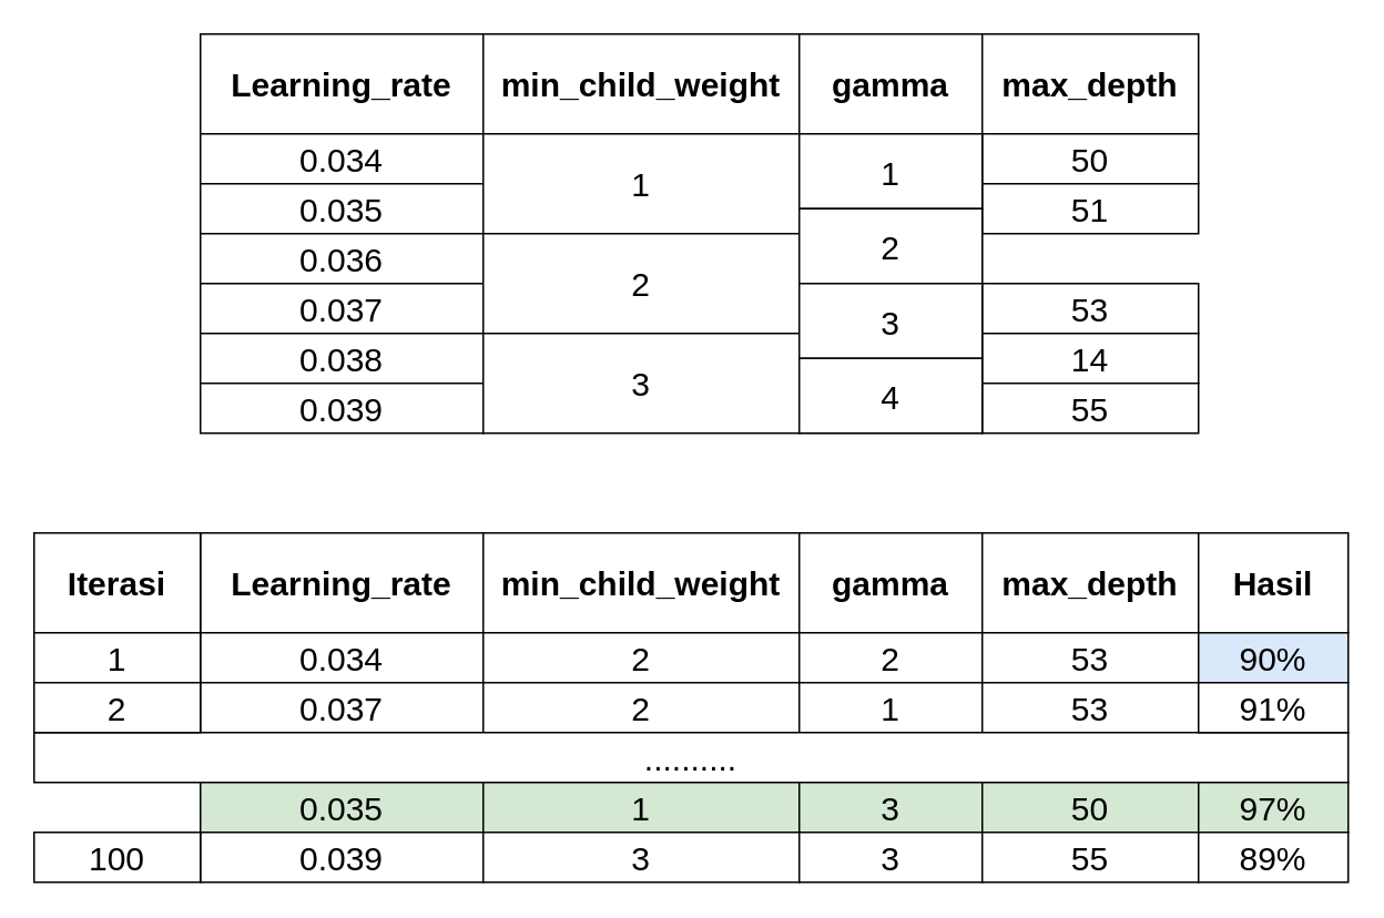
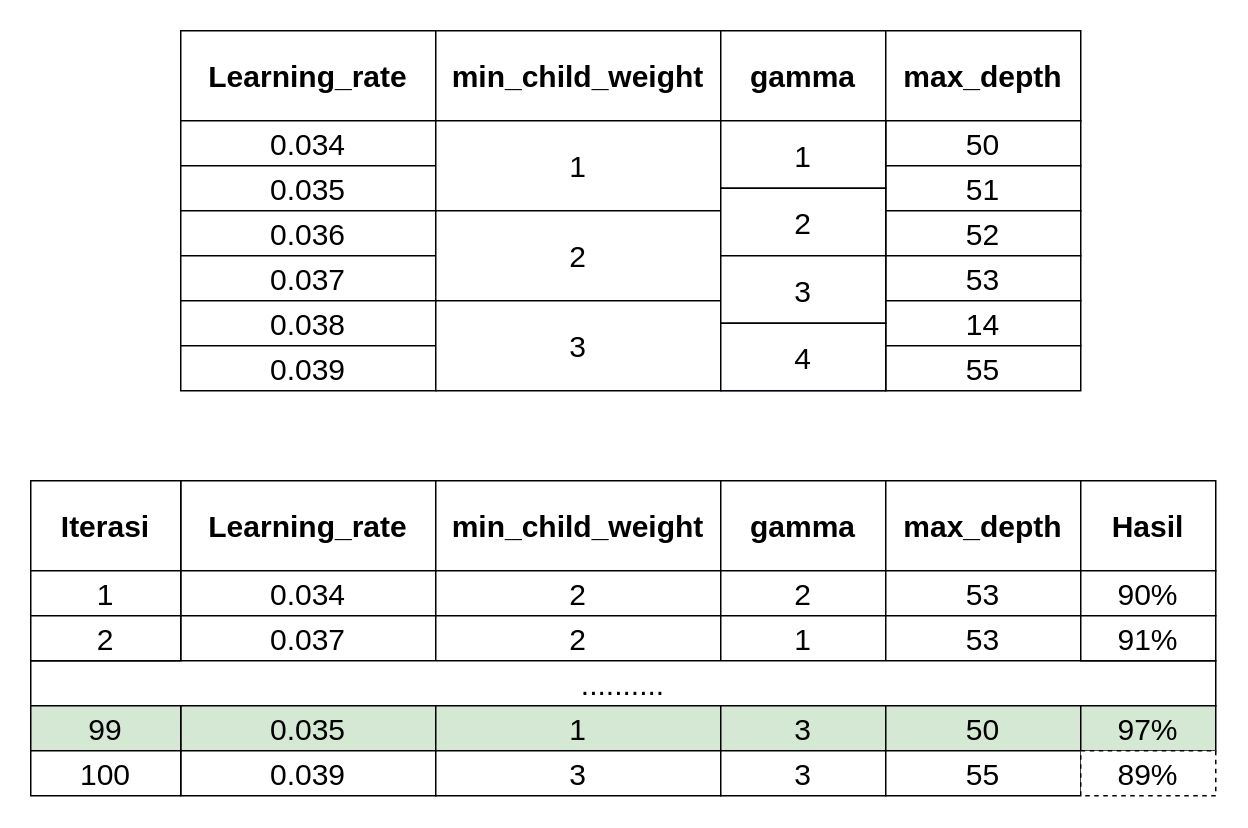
  <mxCell id="0" />
  <mxCell id="1" parent="0" />
  <mxCell id="2" value="" style="group" vertex="1" connectable="0" parent="1"><mxGeometry x="120" y="20" width="600" height="240" as="geometry" /></mxCell>
  <mxCell id="3" value="&lt;font style=&quot;font-size: 20px&quot;&gt;&lt;b&gt;Learning_rate&lt;/b&gt;&lt;/font&gt;" style="rounded=0;whiteSpace=wrap;html=1;" vertex="1" parent="2"><mxGeometry width="170" height="60" as="geometry" /></mxCell>
  <mxCell id="4" value="&lt;font style=&quot;font-size: 20px&quot;&gt;&lt;b&gt;min_child_weight&lt;/b&gt;&lt;/font&gt;" style="rounded=0;whiteSpace=wrap;html=1;" vertex="1" parent="2"><mxGeometry x="170" width="190" height="60" as="geometry" /></mxCell>
  <mxCell id="5" value="&lt;font style=&quot;font-size: 20px&quot;&gt;&lt;b&gt;gamma&lt;/b&gt;&lt;/font&gt;" style="rounded=0;whiteSpace=wrap;html=1;" vertex="1" parent="2"><mxGeometry x="360" width="110" height="60" as="geometry" /></mxCell>
  <mxCell id="6" value="&lt;font style=&quot;font-size: 20px&quot;&gt;&lt;b&gt;max_depth&lt;/b&gt;&lt;/font&gt;" style="rounded=0;whiteSpace=wrap;html=1;" vertex="1" parent="2"><mxGeometry x="470" width="130" height="60" as="geometry" /></mxCell>
  <mxCell id="7" value="0.034" style="rounded=0;whiteSpace=wrap;html=1;fontSize=20;" vertex="1" parent="2"><mxGeometry y="60" width="170" height="30" as="geometry" /></mxCell>
  <mxCell id="8" value="0.035" style="rounded=0;whiteSpace=wrap;html=1;fontSize=20;" vertex="1" parent="2"><mxGeometry y="90" width="170" height="30" as="geometry" /></mxCell>
  <mxCell id="9" value="0.036" style="rounded=0;whiteSpace=wrap;html=1;fontSize=20;" vertex="1" parent="2"><mxGeometry y="120" width="170" height="30" as="geometry" /></mxCell>
  <mxCell id="10" value="0.037" style="rounded=0;whiteSpace=wrap;html=1;fontSize=20;" vertex="1" parent="2"><mxGeometry y="150" width="170" height="30" as="geometry" /></mxCell>
  <mxCell id="11" value="0.038" style="rounded=0;whiteSpace=wrap;html=1;fontSize=20;" vertex="1" parent="2"><mxGeometry y="180" width="170" height="30" as="geometry" /></mxCell>
  <mxCell id="12" value="0.039" style="rounded=0;whiteSpace=wrap;html=1;fontSize=20;" vertex="1" parent="2"><mxGeometry y="210" width="170" height="30" as="geometry" /></mxCell>
  <mxCell id="13" value="1" style="rounded=0;whiteSpace=wrap;html=1;fontSize=20;" vertex="1" parent="2"><mxGeometry x="170" y="60" width="190" height="60" as="geometry" /></mxCell>
  <mxCell id="14" value="2" style="rounded=0;whiteSpace=wrap;html=1;fontSize=20;" vertex="1" parent="2"><mxGeometry x="170" y="120" width="190" height="60" as="geometry" /></mxCell>
  <mxCell id="15" value="3" style="rounded=0;whiteSpace=wrap;html=1;fontSize=20;" vertex="1" parent="2"><mxGeometry x="170" y="180" width="190" height="60" as="geometry" /></mxCell>
  <mxCell id="16" value="" style="group;fillColor=#dae8fc;strokeColor=#6c8ebf;container=0;" vertex="1" connectable="0" parent="2"><mxGeometry x="360" y="60" width="110" height="180" as="geometry" /></mxCell>
  <mxCell id="17" value="50" style="rounded=0;whiteSpace=wrap;html=1;fontSize=20;" vertex="1" parent="2"><mxGeometry x="470" y="60" width="130" height="30" as="geometry" /></mxCell>
  <mxCell id="18" value="51" style="rounded=0;whiteSpace=wrap;html=1;fontSize=20;" vertex="1" parent="2"><mxGeometry x="470" y="90" width="130" height="30" as="geometry" /></mxCell>
+ <mxCell id="19" value="52" style="rounded=0;whiteSpace=wrap;html=1;fontSize=20;" vertex="1" parent="2"><mxGeometry x="470" y="120" width="130" height="30" as="geometry" /></mxCell>
  <mxCell id="20" value="53" style="rounded=0;whiteSpace=wrap;html=1;fontSize=20;" vertex="1" parent="2"><mxGeometry x="470" y="150" width="130" height="30" as="geometry" /></mxCell>
  <mxCell id="21" value="14" style="rounded=0;whiteSpace=wrap;html=1;fontSize=20;" vertex="1" parent="2"><mxGeometry x="470" y="180" width="130" height="30" as="geometry" /></mxCell>
  <mxCell id="22" value="55" style="rounded=0;whiteSpace=wrap;html=1;fontSize=20;" vertex="1" parent="2"><mxGeometry x="470" y="210" width="130" height="30" as="geometry" /></mxCell>
  <mxCell id="23" value="1" style="rounded=0;whiteSpace=wrap;html=1;fontSize=20;" vertex="1" parent="2"><mxGeometry x="360" y="60" width="110" height="45" as="geometry" /></mxCell>
  <mxCell id="24" value="2" style="rounded=0;whiteSpace=wrap;html=1;fontSize=20;" vertex="1" parent="2"><mxGeometry x="360" y="105" width="110" height="45" as="geometry" /></mxCell>
  <mxCell id="25" value="3" style="rounded=0;whiteSpace=wrap;html=1;fontSize=20;" vertex="1" parent="2"><mxGeometry x="360" y="150" width="110" height="45" as="geometry" /></mxCell>
  <mxCell id="26" value="4" style="rounded=0;whiteSpace=wrap;html=1;fontSize=20;" vertex="1" parent="2"><mxGeometry x="360" y="195" width="110" height="45" as="geometry" /></mxCell>
  <mxCell id="27" value="" style="group" vertex="1" connectable="0" parent="1"><mxGeometry x="20" y="320" width="790" height="210" as="geometry" /></mxCell>
  <mxCell id="28" value="&lt;font style=&quot;font-size: 20px&quot;&gt;&lt;b&gt;Learning_rate&lt;/b&gt;&lt;/font&gt;" style="rounded=0;whiteSpace=wrap;html=1;" vertex="1" parent="27"><mxGeometry x="100" width="170" height="60" as="geometry" /></mxCell>
  <mxCell id="29" value="&lt;font style=&quot;font-size: 20px&quot;&gt;&lt;b&gt;min_child_weight&lt;/b&gt;&lt;/font&gt;" style="rounded=0;whiteSpace=wrap;html=1;" vertex="1" parent="27"><mxGeometry x="270" width="190" height="60" as="geometry" /></mxCell>
  <mxCell id="30" value="&lt;font style=&quot;font-size: 20px&quot;&gt;&lt;b&gt;gamma&lt;/b&gt;&lt;/font&gt;" style="rounded=0;whiteSpace=wrap;html=1;" vertex="1" parent="27"><mxGeometry x="460" width="110" height="60" as="geometry" /></mxCell>
  <mxCell id="31" value="&lt;font style=&quot;font-size: 20px&quot;&gt;&lt;b&gt;max_depth&lt;/b&gt;&lt;/font&gt;" style="rounded=0;whiteSpace=wrap;html=1;" vertex="1" parent="27"><mxGeometry x="570" width="130" height="60" as="geometry" /></mxCell>
  <mxCell id="32" value="0.034" style="rounded=0;whiteSpace=wrap;html=1;fontSize=20;" vertex="1" parent="27"><mxGeometry x="100" y="60" width="170" height="30" as="geometry" /></mxCell>
  <mxCell id="33" value="2" style="rounded=0;whiteSpace=wrap;html=1;fontSize=20;" vertex="1" parent="27"><mxGeometry x="270" y="60" width="190" height="30" as="geometry" /></mxCell>
  <mxCell id="34" value="2" style="rounded=0;whiteSpace=wrap;html=1;fontSize=20;" vertex="1" parent="27"><mxGeometry x="460" y="60" width="110" height="30" as="geometry" /></mxCell>
  <mxCell id="35" value="53" style="rounded=0;whiteSpace=wrap;html=1;fontSize=20;" vertex="1" parent="27"><mxGeometry x="570" y="60" width="130" height="30" as="geometry" /></mxCell>
  <mxCell id="36" value="0.037" style="rounded=0;whiteSpace=wrap;html=1;fontSize=20;" vertex="1" parent="27"><mxGeometry x="100" y="90" width="170" height="30" as="geometry" /></mxCell>
  <mxCell id="37" value="2" style="rounded=0;whiteSpace=wrap;html=1;fontSize=20;" vertex="1" parent="27"><mxGeometry x="270" y="90" width="190" height="30" as="geometry" /></mxCell>
  <mxCell id="38" value="1" style="rounded=0;whiteSpace=wrap;html=1;fontSize=20;" vertex="1" parent="27"><mxGeometry x="460" y="90" width="110" height="30" as="geometry" /></mxCell>
  <mxCell id="39" value="53" style="rounded=0;whiteSpace=wrap;html=1;fontSize=20;" vertex="1" parent="27"><mxGeometry x="570" y="90" width="130" height="30" as="geometry" /></mxCell>
  <mxCell id="40" value=".........." style="rounded=0;whiteSpace=wrap;html=1;fontSize=20;" vertex="1" parent="27"><mxGeometry y="120" width="790" height="30" as="geometry" /></mxCell>
  <mxCell id="41" value="0.035" style="rounded=0;whiteSpace=wrap;html=1;fontSize=20;fillColor=#d5e8d4;strokeColor=#000000;" vertex="1" parent="27"><mxGeometry x="100" y="150" width="170" height="30" as="geometry" /></mxCell>
  <mxCell id="42" value="1" style="rounded=0;whiteSpace=wrap;html=1;fontSize=20;fillColor=#d5e8d4;strokeColor=#000000;" vertex="1" parent="27"><mxGeometry x="270" y="150" width="190" height="30" as="geometry" /></mxCell>
  <mxCell id="43" value="3" style="rounded=0;whiteSpace=wrap;html=1;fontSize=20;fillColor=#d5e8d4;strokeColor=#000000;" vertex="1" parent="27"><mxGeometry x="460" y="150" width="110" height="30" as="geometry" /></mxCell>
  <mxCell id="44" value="50" style="rounded=0;whiteSpace=wrap;html=1;fontSize=20;fillColor=#d5e8d4;strokeColor=#000000;" vertex="1" parent="27"><mxGeometry x="570" y="150" width="130" height="30" as="geometry" /></mxCell>
  <mxCell id="45" value="0.039" style="rounded=0;whiteSpace=wrap;html=1;fontSize=20;" vertex="1" parent="27"><mxGeometry x="100" y="180" width="170" height="30" as="geometry" /></mxCell>
  <mxCell id="46" value="3" style="rounded=0;whiteSpace=wrap;html=1;fontSize=20;" vertex="1" parent="27"><mxGeometry x="270" y="180" width="190" height="30" as="geometry" /></mxCell>
  <mxCell id="47" value="3" style="rounded=0;whiteSpace=wrap;html=1;fontSize=20;" vertex="1" parent="27"><mxGeometry x="460" y="180" width="110" height="30" as="geometry" /></mxCell>
  <mxCell id="48" value="55" style="rounded=0;whiteSpace=wrap;html=1;fontSize=20;" vertex="1" parent="27"><mxGeometry x="570" y="180" width="130" height="30" as="geometry" /></mxCell>
  <mxCell id="49" value="&lt;font style=&quot;font-size: 20px&quot;&gt;&lt;b&gt;Iterasi&lt;/b&gt;&lt;/font&gt;" style="rounded=0;whiteSpace=wrap;html=1;" vertex="1" parent="27"><mxGeometry width="100" height="60" as="geometry" /></mxCell>
  <mxCell id="50" value="1" style="rounded=0;whiteSpace=wrap;html=1;fontSize=20;" vertex="1" parent="27"><mxGeometry y="60" width="100" height="30" as="geometry" /></mxCell>
  <mxCell id="51" value="2" style="rounded=0;whiteSpace=wrap;html=1;fontSize=20;" vertex="1" parent="27"><mxGeometry y="90" width="100" height="30" as="geometry" /></mxCell>
+ <mxCell id="52" value="99" style="rounded=0;whiteSpace=wrap;html=1;fontSize=20;fillColor=#d5e8d4;strokeColor=#000000;" vertex="1" parent="27"><mxGeometry y="150" width="100" height="30" as="geometry" /></mxCell>
  <mxCell id="53" value="100" style="rounded=0;whiteSpace=wrap;html=1;fontSize=20;" vertex="1" parent="27"><mxGeometry y="180" width="100" height="30" as="geometry" /></mxCell>
  <mxCell id="54" value="&lt;font style=&quot;font-size: 20px&quot;&gt;&lt;b&gt;Hasil&lt;/b&gt;&lt;/font&gt;" style="rounded=0;whiteSpace=wrap;html=1;" vertex="1" parent="27"><mxGeometry x="700" width="90" height="60" as="geometry" /></mxCell>
- <mxCell id="55" value="90%" style="rounded=0;whiteSpace=wrap;html=1;fontSize=20;fillColor=#dae8fc;" vertex="1" parent="27"><mxGeometry x="700" y="60" width="90" height="30" as="geometry" /></mxCell>
+ <mxCell id="55" value="90%" style="rounded=0;whiteSpace=wrap;html=1;fontSize=20;" vertex="1" parent="27"><mxGeometry x="700" y="60" width="90" height="30" as="geometry" /></mxCell>
  <mxCell id="56" value="91%" style="rounded=0;whiteSpace=wrap;html=1;fontSize=20;" vertex="1" parent="27"><mxGeometry x="700" y="90" width="90" height="30" as="geometry" /></mxCell>
  <mxCell id="57" value="97%" style="rounded=0;whiteSpace=wrap;html=1;fontSize=20;fillColor=#d5e8d4;strokeColor=#000000;" vertex="1" parent="27"><mxGeometry x="700" y="150" width="90" height="30" as="geometry" /></mxCell>
- <mxCell id="58" value="89%" style="rounded=0;whiteSpace=wrap;html=1;fontSize=20;" vertex="1" parent="27"><mxGeometry x="700" y="180" width="90" height="30" as="geometry" /></mxCell>
+ <mxCell id="58" value="89%" style="rounded=0;whiteSpace=wrap;html=1;fontSize=20;dashed=1;" vertex="1" parent="27"><mxGeometry x="700" y="180" width="90" height="30" as="geometry" /></mxCell>
